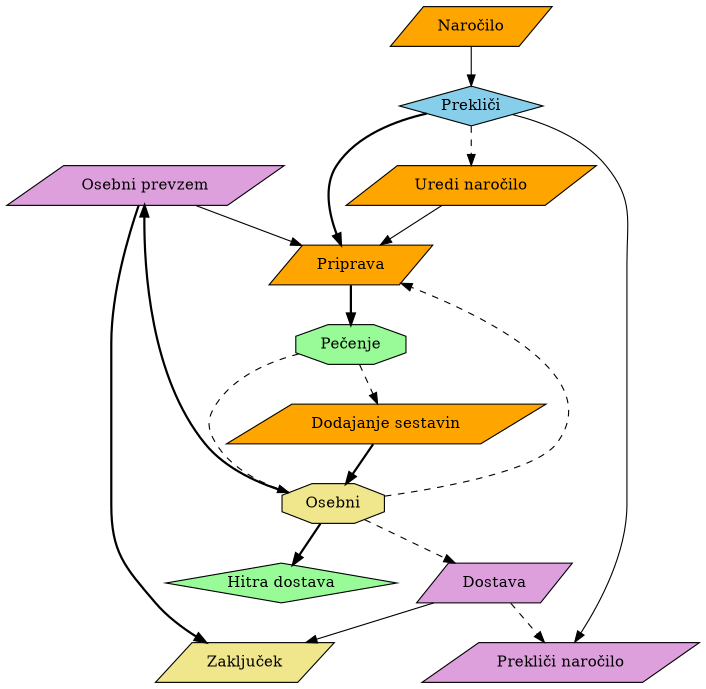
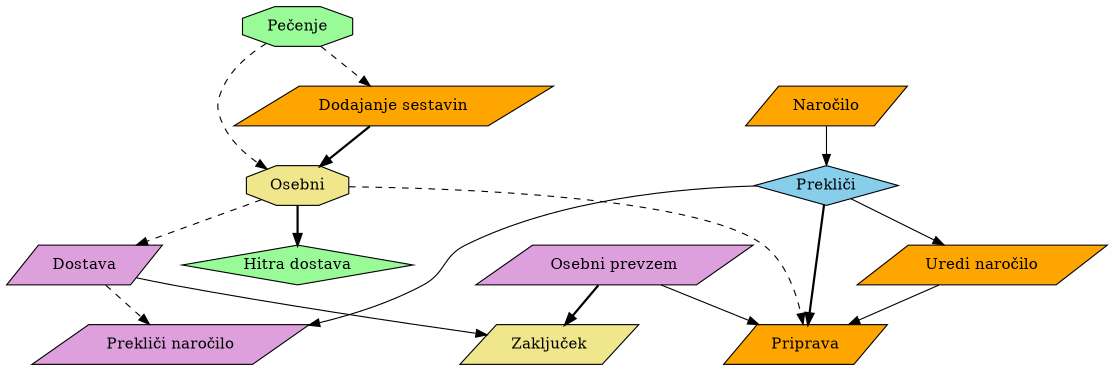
  digraph {
    node [fillcolor=orange shape=parallelogram style=filled]
    edge [style=bold]
    n1 [fillcolor=khaki label="Zaključek"]
    n2 [fillcolor=plum label="Prekliči naročilo"]
    n3 [label="Uredi naročilo"]
    n4 [label=Priprava]
    n5 [fillcolor=palegreen label="Pečenje" shape=octagon]
    n6 [fillcolor=palegreen label="Hitra dostava" shape=diamond]
    n7 [fillcolor=khaki label=Osebni shape=octagon]
    n8 [fillcolor=plum label="Osebni prevzem"]
    n9 [fillcolor=plum label=Dostava]
    n10 [label="Dodajanje sestavin"]
    n11 [label="Naročilo"]
    n12 [fillcolor=skyblue label="Prekliči" shape=diamond]
    n3 -> n4 [style=solid]
-   n4 -> n5
    n5 -> n7 [style=dashed]
    n5 -> n10 [style=dashed]
    n7 -> n4 [style=dashed]
    n7 -> n6
-   n7 -> n8
    n7 -> n9 [style=dashed]
    n8 -> n1
    n8 -> n4 [style=solid]
    n9 -> n1 [style=solid]
    n9 -> n2 [style=dashed]
    n10 -> n7
    n11 -> n12 [style=solid]
    n12 -> n2 [style=solid]
-   n12 -> n3 [style=dashed]
+   n12 -> n3 [style=solid]
    n12 -> n4
  }
